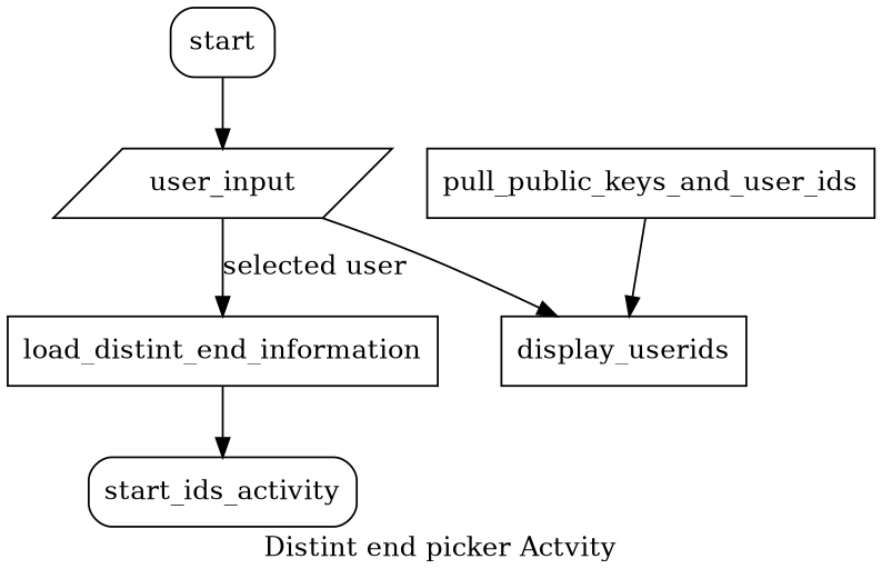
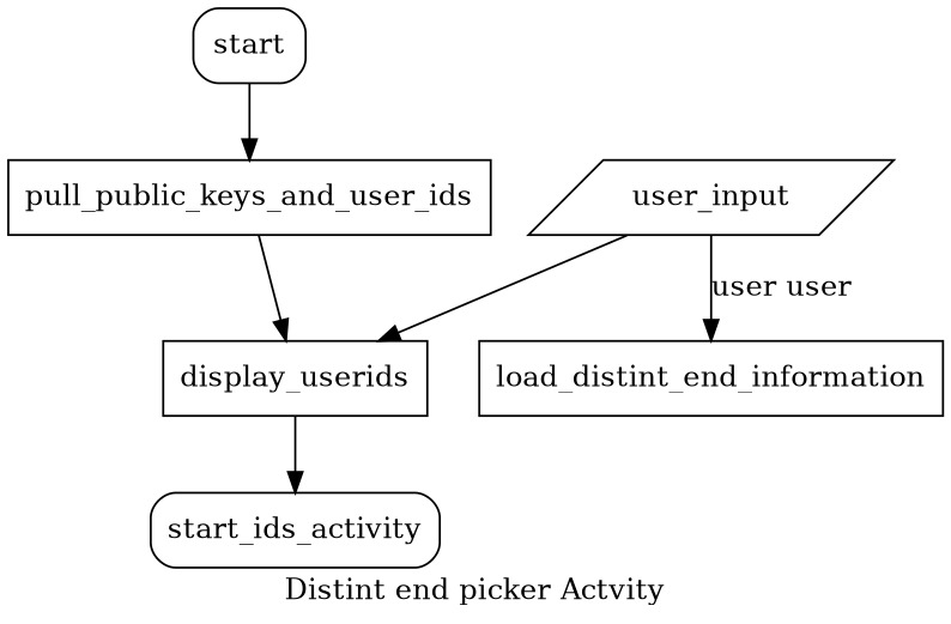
  digraph {
    label="Distint end picker Actvity"
    node [shape=box]
    start [style=rounded]
    pull_public_keys_and_user_ids
    display_userids
    n4 [label=start_ids_activity style=rounded]
    user_input [shape=parallelogram]
    load_distint_end_information
-   start -> user_input
+   start -> pull_public_keys_and_user_ids
    pull_public_keys_and_user_ids -> display_userids
    user_input -> display_userids
-   user_input -> load_distint_end_information [label="selected user"]
-   load_distint_end_information -> n4
+   user_input -> load_distint_end_information [label="user user"]
+   display_userids -> n4
  }
